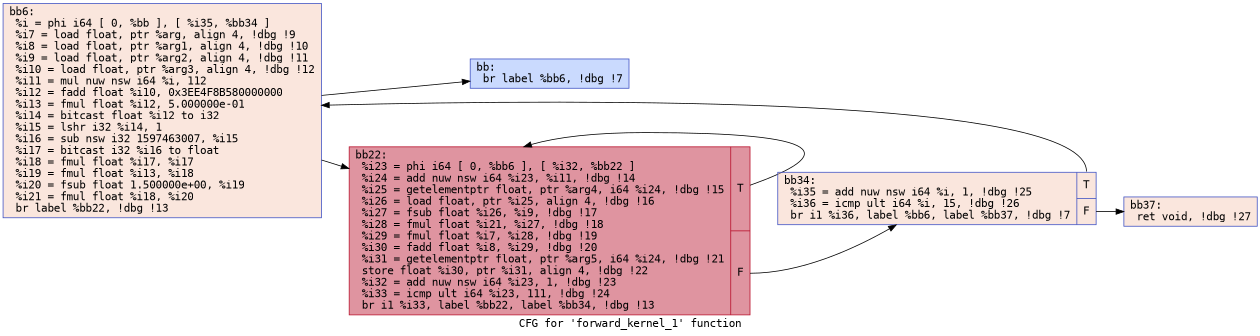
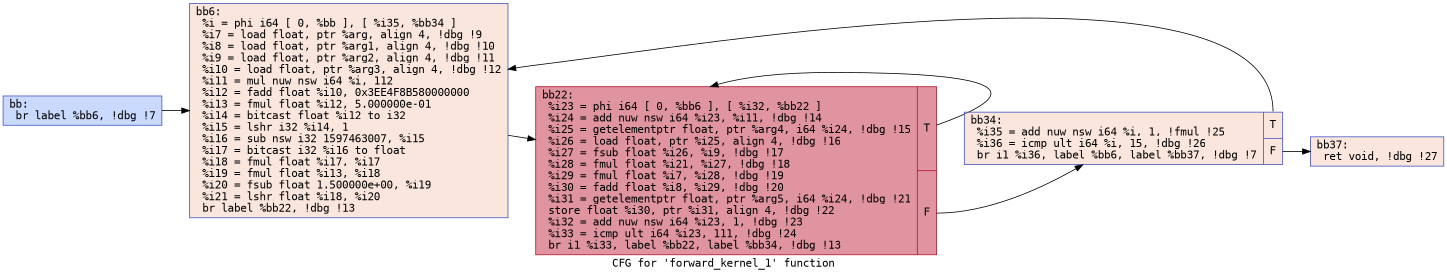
  digraph {
    fontname="DejaVu Sans Mono"
    label="CFG for 'forward_kernel_1' function"
    rankdir=LR
    node [color="#3d50c3ff" fillcolor="#f3c7b170" fontname="DejaVu Sans Mono" shape=record style=filled]
    edge [fontname="DejaVu Sans Mono"]
    n1 [fillcolor="#88abfd70" label="{bb:\l  br label %bb6, !dbg !7\l}"]
-   n2 [label="{bb6:                                              \l  %i = phi i64 [ 0, %bb ], [ %i35, %bb34 ]\l  %i7 = load float, ptr %arg, align 4, !dbg !9\l  %i8 = load float, ptr %arg1, align 4, !dbg !10\l  %i9 = load float, ptr %arg2, align 4, !dbg !11\l  %i10 = load float, ptr %arg3, align 4, !dbg !12\l  %i11 = mul nuw nsw i64 %i, 112\l  %i12 = fadd float %i10, 0x3EE4F8B580000000\l  %i13 = fmul float %i12, 5.000000e-01\l  %i14 = bitcast float %i12 to i32\l  %i15 = lshr i32 %i14, 1\l  %i16 = sub nsw i32 1597463007, %i15\l  %i17 = bitcast i32 %i16 to float\l  %i18 = fmul float %i17, %i17\l  %i19 = fmul float %i13, %i18\l  %i20 = fsub float 1.500000e+00, %i19\l  %i21 = fmul float %i18, %i20\l  br label %bb22, !dbg !13\l}"]
+   n2 [label="{bb6:                                              \l  %i = phi i64 [ 0, %bb ], [ %i35, %bb34 ]\l  %i7 = load float, ptr %arg, align 4, !dbg !9\l  %i8 = load float, ptr %arg1, align 4, !dbg !10\l  %i9 = load float, ptr %arg2, align 4, !dbg !11\l  %i10 = load float, ptr %arg3, align 4, !dbg !12\l  %i11 = mul nuw nsw i64 %i, 112\l  %i12 = fadd float %i10, 0x3EE4F8B580000000\l  %i13 = fmul float %i12, 5.000000e-01\l  %i14 = bitcast float %i12 to i32\l  %i15 = lshr i32 %i14, 1\l  %i16 = sub nsw i32 1597463007, %i15\l  %i17 = bitcast i32 %i16 to float\l  %i18 = fmul float %i17, %i17\l  %i19 = fmul float %i13, %i18\l  %i20 = fsub float 1.500000e+00, %i19\l  %i21 = lshr float %i18, %i20\l  br label %bb22, !dbg !13\l}"]
    n3 [color="#b70d28ff" fillcolor="#b70d2870" label="{bb22:                                             \l  %i23 = phi i64 [ 0, %bb6 ], [ %i32, %bb22 ]\l  %i24 = add nuw nsw i64 %i23, %i11, !dbg !14\l  %i25 = getelementptr float, ptr %arg4, i64 %i24, !dbg !15\l  %i26 = load float, ptr %i25, align 4, !dbg !16\l  %i27 = fsub float %i26, %i9, !dbg !17\l  %i28 = fmul float %i21, %i27, !dbg !18\l  %i29 = fmul float %i7, %i28, !dbg !19\l  %i30 = fadd float %i8, %i29, !dbg !20\l  %i31 = getelementptr float, ptr %arg5, i64 %i24, !dbg !21\l  store float %i30, ptr %i31, align 4, !dbg !22\l  %i32 = add nuw nsw i64 %i23, 1, !dbg !23\l  %i33 = icmp ult i64 %i23, 111, !dbg !24\l  br i1 %i33, label %bb22, label %bb34, !dbg !13\l|{<s0>T|<s1>F}}"]
-   n4 [label="{bb34:                                             \l  %i35 = add nuw nsw i64 %i, 1, !dbg !25\l  %i36 = icmp ult i64 %i, 15, !dbg !26\l  br i1 %i36, label %bb6, label %bb37, !dbg !7\l|{<s0>T|<s1>F}}"]
+   n4 [label="{bb34:                                             \l  %i35 = add nuw nsw i64 %i, 1, !fmul !25\l  %i36 = icmp ult i64 %i, 15, !dbg !26\l  br i1 %i36, label %bb6, label %bb37, !dbg !7\l|{<s0>T|<s1>F}}"]
    n5 [label="{bb37:                                             \l  ret void, !dbg !27\l}"]
-   n2 -> n1
+   n1 -> n2
    n2 -> n3
    n3 -> n3 [tailport=s0]
    n3 -> n4 [tailport=s1]
    n4 -> n2 [tailport=s0]
    n4 -> n5 [tailport=s1]
  }
